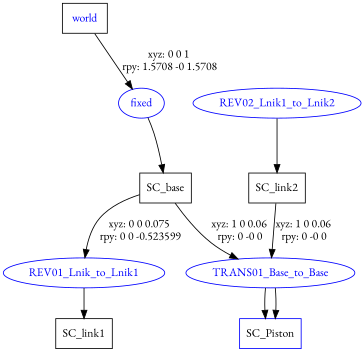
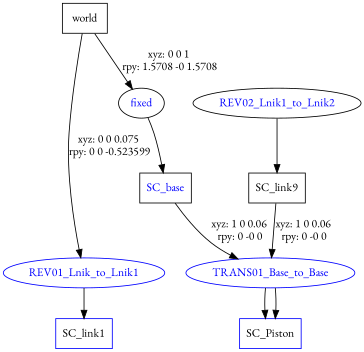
  digraph {
    fontname="EB Garamond"
    node [fontname="EB Garamond" shape=box color=blue]
    edge [fontname="EB Garamond"]
-   n1 [label=world fontcolor=blue color=""]
-   fixed [fontcolor=blue shape=ellipse]
-   n3 [label=SC_base color=""]
+   n1 [label=world color=""]
+   fixed [color=black fontcolor=blue shape=ellipse]
+   n3 [label=SC_base fontcolor=blue color=""]
    n4 [fontcolor=blue label=REV01_Lnik_to_Lnik1 shape=ellipse]
    n5 [fontcolor=blue label=TRANS01_Base_to_Base shape=ellipse]
-   n6 [label=SC_link1 color=""]
+   n6 [label=SC_link1]
    n7 [label=SC_Piston]
-   REV02_Lnik1_to_Lnik2 [fontcolor=blue shape=ellipse]
-   n9 [label=SC_link2 color=""]
+   REV02_Lnik1_to_Lnik2 [color=black fontcolor=blue shape=ellipse]
+   n9 [label=SC_link9 color=""]
    n1 -> fixed [label="xyz: 0 0 1 \nrpy: 1.5708 -0 1.5708"]
    fixed -> n3
-   n3 -> n4 [label="xyz: 0 0 0.075 \nrpy: 0 0 -0.523599"]
+   n1 -> n4 [label="xyz: 0 0 0.075 \nrpy: 0 0 -0.523599"]
    n3 -> n5 [label="xyz: 1 0 0.06 \nrpy: 0 -0 0"]
    n4 -> n6
    n5 -> n7
    n5 -> n7
    REV02_Lnik1_to_Lnik2 -> n9
    n9 -> n5 [label="xyz: 1 0 0.06 \nrpy: 0 -0 0"]
  }
